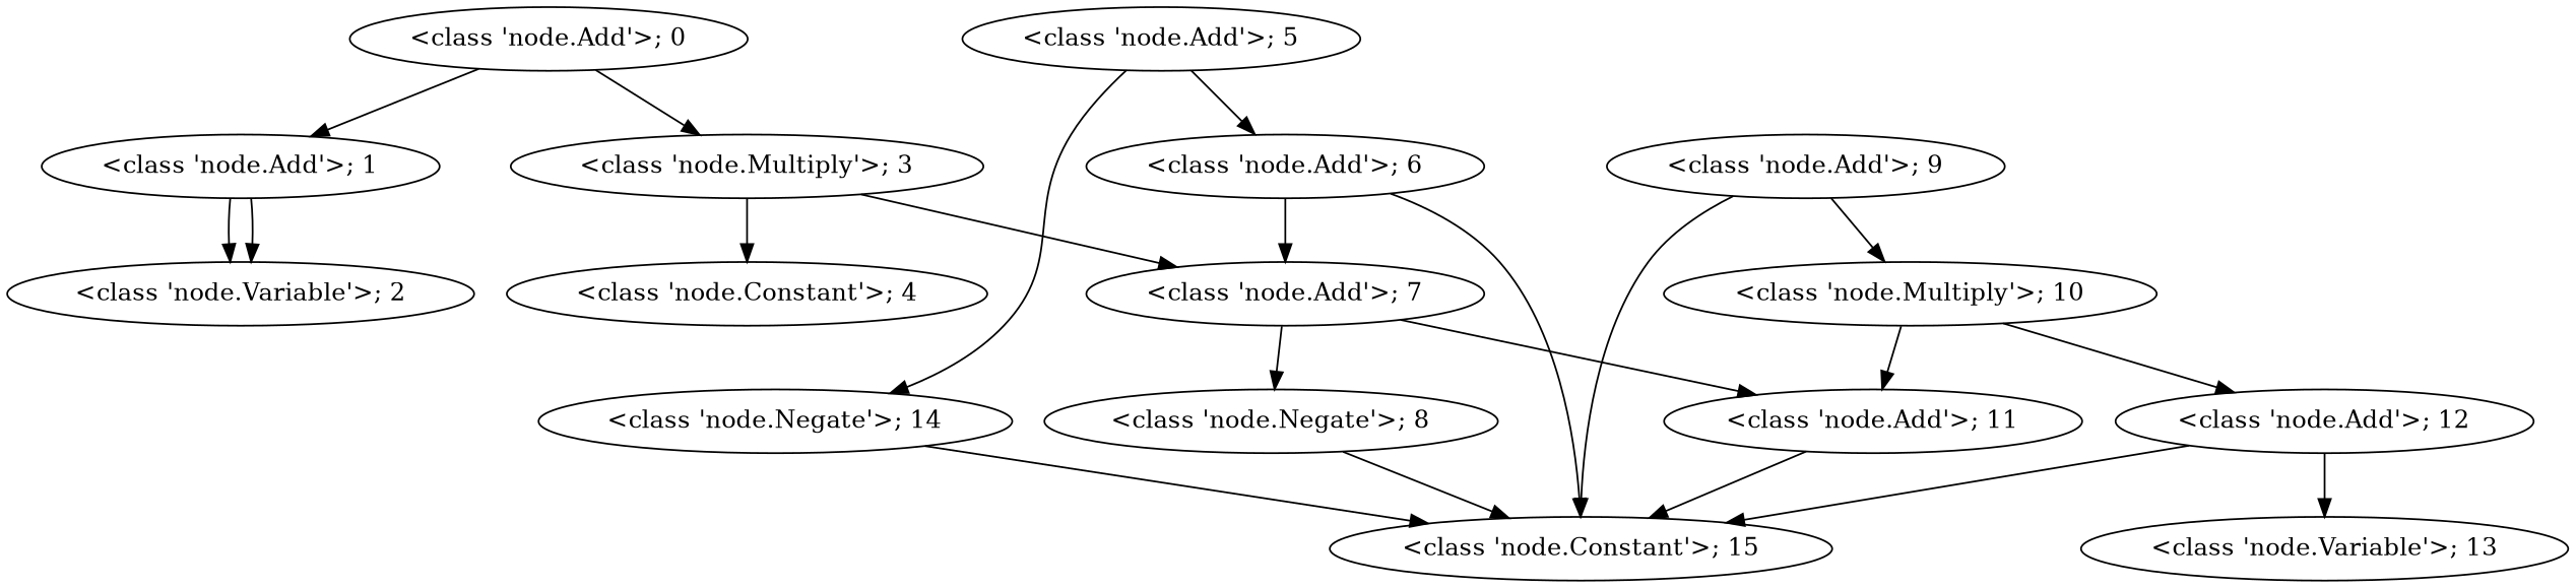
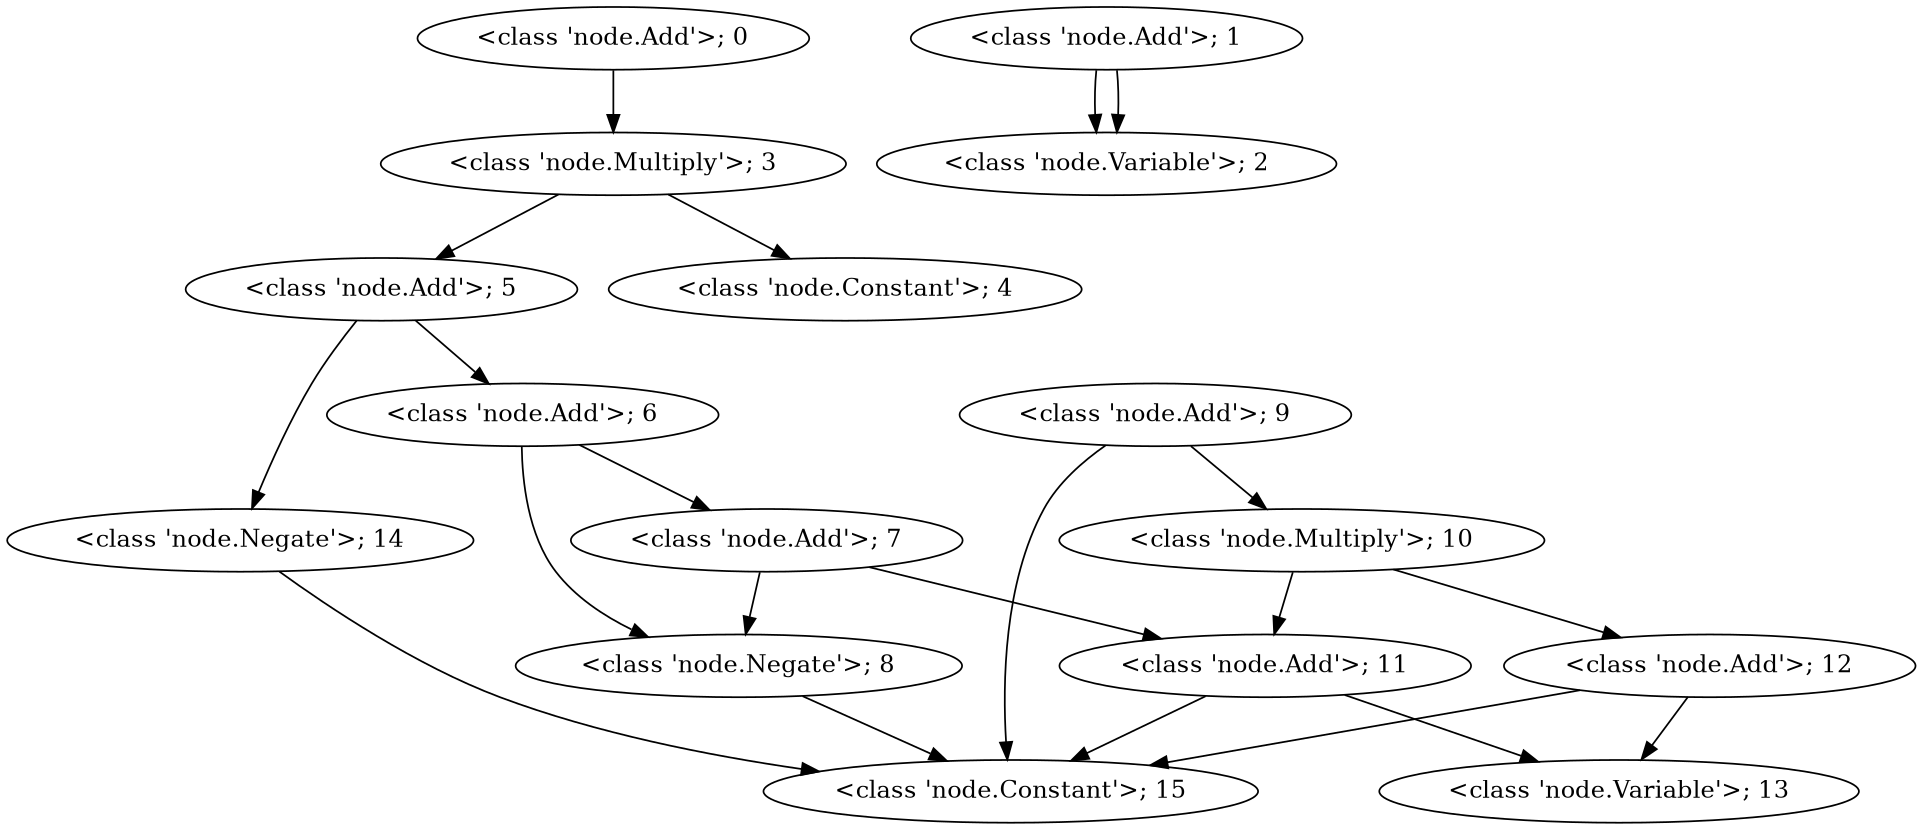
  digraph {
    "<class 'node.Add'>; 0"
    "<class 'node.Add'>; 1"
    "<class 'node.Multiply'>; 3"
    "<class 'node.Variable'>; 2"
    "<class 'node.Add'>; 5"
    "<class 'node.Constant'>; 4"
    "<class 'node.Add'>; 6"
    "<class 'node.Negate'>; 14"
    "<class 'node.Add'>; 7"
    "<class 'node.Constant'>; 15"
    "<class 'node.Negate'>; 8"
    "<class 'node.Add'>; 11"
    "<class 'node.Add'>; 9"
    "<class 'node.Multiply'>; 10"
    "<class 'node.Add'>; 12"
    "<class 'node.Variable'>; 13"
-   "<class 'node.Add'>; 0" -> "<class 'node.Add'>; 1"
    "<class 'node.Add'>; 0" -> "<class 'node.Multiply'>; 3"
    "<class 'node.Add'>; 1" -> "<class 'node.Variable'>; 2"
    "<class 'node.Add'>; 1" -> "<class 'node.Variable'>; 2"
-   "<class 'node.Multiply'>; 3" -> "<class 'node.Add'>; 7"
+   "<class 'node.Multiply'>; 3" -> "<class 'node.Add'>; 5"
    "<class 'node.Multiply'>; 3" -> "<class 'node.Constant'>; 4"
    "<class 'node.Add'>; 5" -> "<class 'node.Add'>; 6"
    "<class 'node.Add'>; 5" -> "<class 'node.Negate'>; 14"
    "<class 'node.Add'>; 6" -> "<class 'node.Add'>; 7"
-   "<class 'node.Add'>; 6" -> "<class 'node.Constant'>; 15"
+   "<class 'node.Add'>; 6" -> "<class 'node.Negate'>; 8"
    "<class 'node.Negate'>; 14" -> "<class 'node.Constant'>; 15"
    "<class 'node.Add'>; 7" -> "<class 'node.Negate'>; 8"
    "<class 'node.Add'>; 7" -> "<class 'node.Add'>; 11"
    "<class 'node.Negate'>; 8" -> "<class 'node.Constant'>; 15"
    "<class 'node.Add'>; 11" -> "<class 'node.Constant'>; 15"
+   "<class 'node.Add'>; 11" -> "<class 'node.Variable'>; 13"
    "<class 'node.Add'>; 9" -> "<class 'node.Constant'>; 15"
    "<class 'node.Add'>; 9" -> "<class 'node.Multiply'>; 10"
    "<class 'node.Multiply'>; 10" -> "<class 'node.Add'>; 11"
    "<class 'node.Multiply'>; 10" -> "<class 'node.Add'>; 12"
    "<class 'node.Add'>; 12" -> "<class 'node.Constant'>; 15"
    "<class 'node.Add'>; 12" -> "<class 'node.Variable'>; 13"
  }
